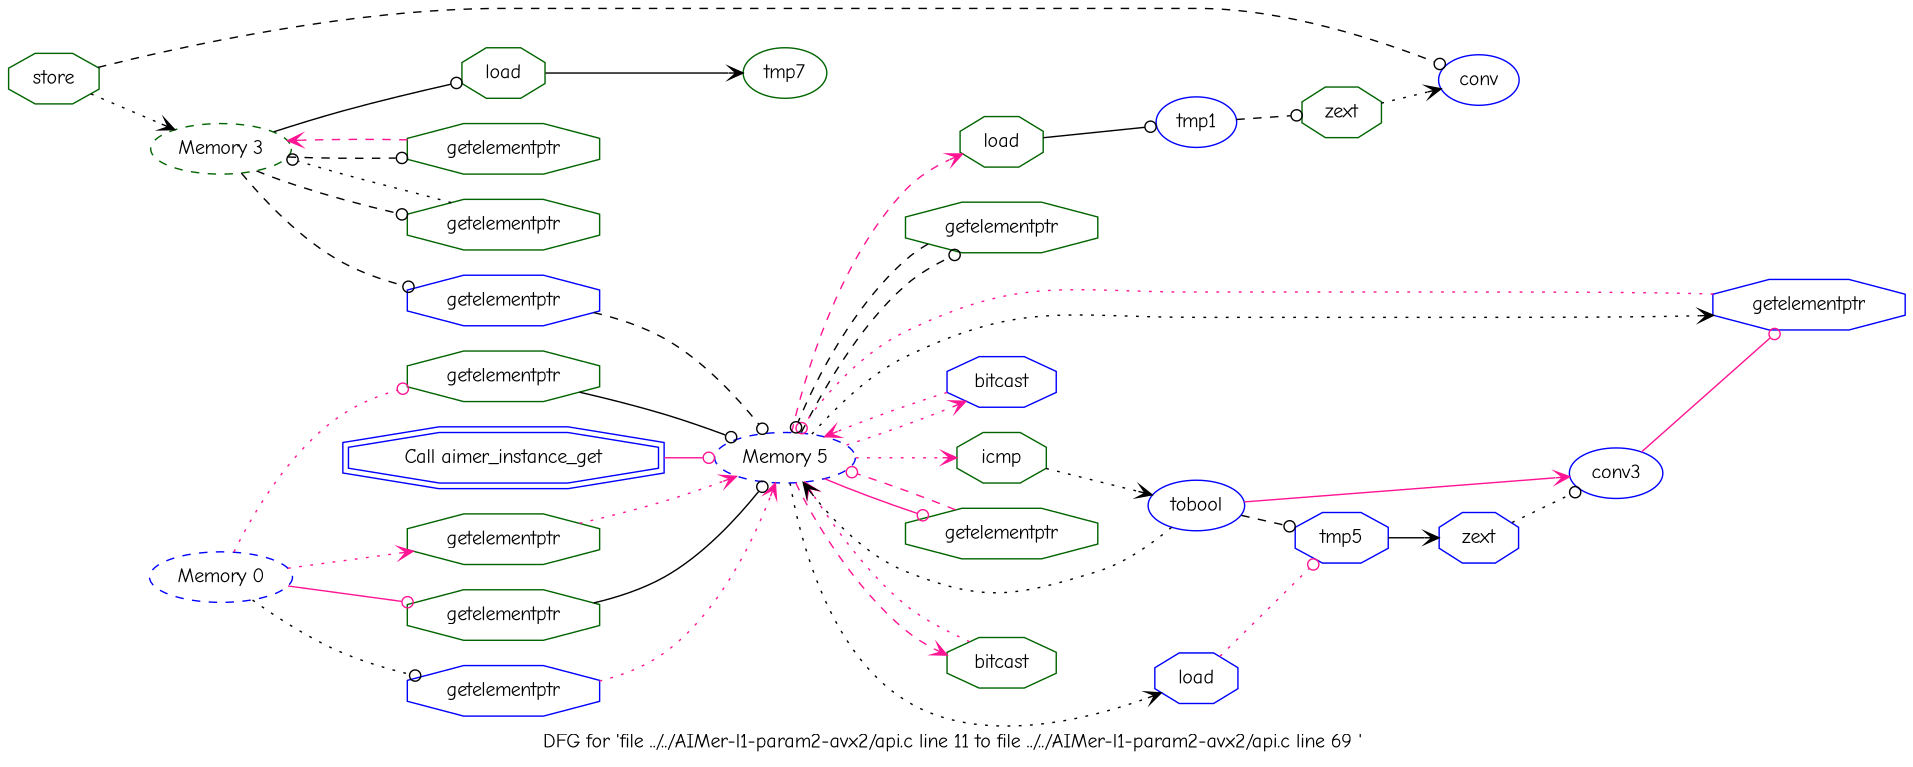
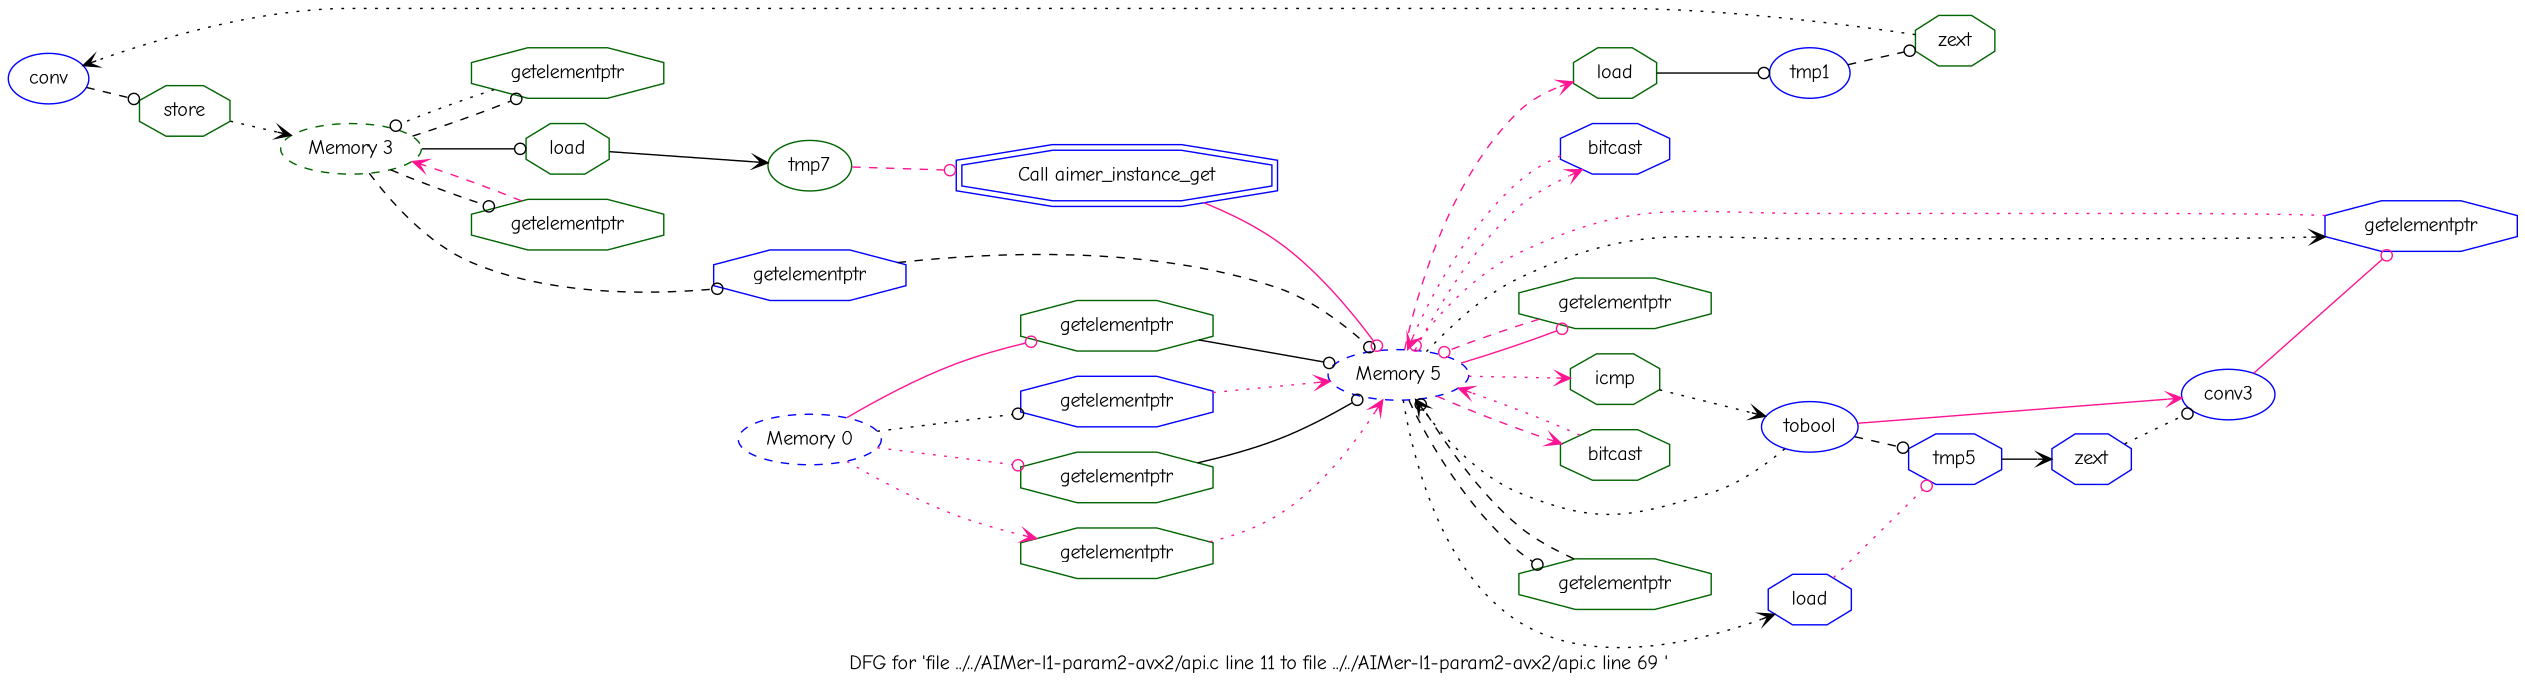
  digraph {
    fontname="Comic Neue"
    label="DFG for 'file ../../AIMer-l1-param2-avx2/api.c line 11 to file ../../AIMer-l1-param2-avx2/api.c line 69 ' "
    rankdir=LR
    node [color=darkgreen fontname="Comic Neue" shape=octagon style=solid]
    edge [arrowhead=odot color=black fontname="Comic Neue" style=dotted]
    n1 [color=blue label=conv shape=ellipse]
    n2 [label=store]
    n3 [label="Memory 3" shape=ellipse style=dashed]
    n4 [label=getelementptr]
    n5 [color=blue label=getelementptr]
    n6 [label=getelementptr]
    n7 [label=load]
    n8 [label=load]
    n9 [color=blue label=tmp1 shape=ellipse]
    n10 [label=zext]
    n11 [label=getelementptr]
    n12 [color=blue label="Memory 5" shape=ellipse style=dashed]
    n13 [color=blue label=bitcast]
    n14 [color=blue label=getelementptr]
    n15 [label=getelementptr]
    n16 [color=blue label=load]
    n17 [label=bitcast]
    n18 [label=icmp]
    n19 [label=getelementptr]
    n20 [color=blue label=tmp5]
    n21 [color=blue label=tobool shape=ellipse]
    n22 [color=blue label=zext]
    n23 [color=blue label=conv3 shape=ellipse]
    n24 [label=tmp7 shape=ellipse]
    n25 [color=blue label="Call aimer_instance_get" shape=doubleoctagon]
    n26 [color=blue label="Memory 0" shape=ellipse style=dashed]
    n27 [color=blue label=getelementptr]
    n28 [label=getelementptr]
    n29 [label=getelementptr]
-   n2 -> n1 [style=dashed]
+   n1 -> n2 [style=dashed]
    n2 -> n3 [arrowhead=vee]
    n3 -> n4 [style=dashed]
    n3 -> n5 [style=dashed]
    n3 -> n6 [style=dashed]
    n3 -> n7 [style=solid]
    n4 -> n3
    n5 -> n12 [style=dashed]
    n6 -> n3 [arrowhead=vee color=deeppink style=dashed]
    n7 -> n24 [arrowhead=vee style=solid]
    n8 -> n9 [style=solid]
    n9 -> n10 [style=dashed]
    n10 -> n1 [arrowhead=vee]
    n11 -> n12 [style=solid]
    n12 -> n8 [arrowhead=vee color=deeppink style=dashed]
    n12 -> n13 [arrowhead=vee color=deeppink]
    n12 -> n14 [arrowhead=vee]
    n12 -> n15 [color=deeppink style=solid]
    n12 -> n16 [arrowhead=vee]
    n12 -> n17 [arrowhead=vee color=deeppink style=dashed]
    n12 -> n18 [arrowhead=vee color=deeppink]
    n12 -> n19 [style=dashed]
    n13 -> n12 [arrowhead=vee color=deeppink]
    n14 -> n12 [color=deeppink]
    n15 -> n12 [color=deeppink style=dashed]
    n16 -> n20 [color=deeppink]
    n17 -> n12 [arrowhead=vee color=deeppink]
    n18 -> n21 [arrowhead=vee]
    n19 -> n12 [style=dashed]
    n20 -> n22 [arrowhead=vee style=solid]
    n21 -> n12 [arrowhead=vee]
    n21 -> n20 [style=dashed]
    n21 -> n23 [arrowhead=vee color=deeppink style=solid]
    n22 -> n23
    n23 -> n14 [color=deeppink style=solid]
+   n24 -> n25 [color=deeppink style=dashed]
    n25 -> n12 [color=deeppink style=solid]
    n26 -> n11 [color=deeppink style=solid]
    n26 -> n27
    n26 -> n28 [color=deeppink]
    n26 -> n29 [arrowhead=vee color=deeppink]
    n27 -> n12 [arrowhead=vee color=deeppink]
    n28 -> n12 [style=solid]
    n29 -> n12 [arrowhead=vee color=deeppink]
  }
